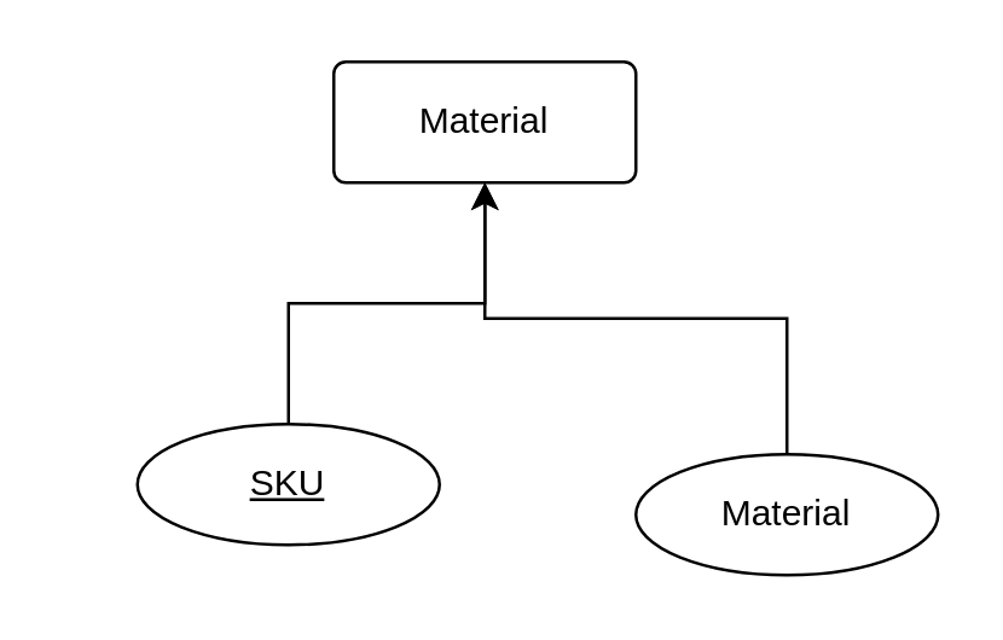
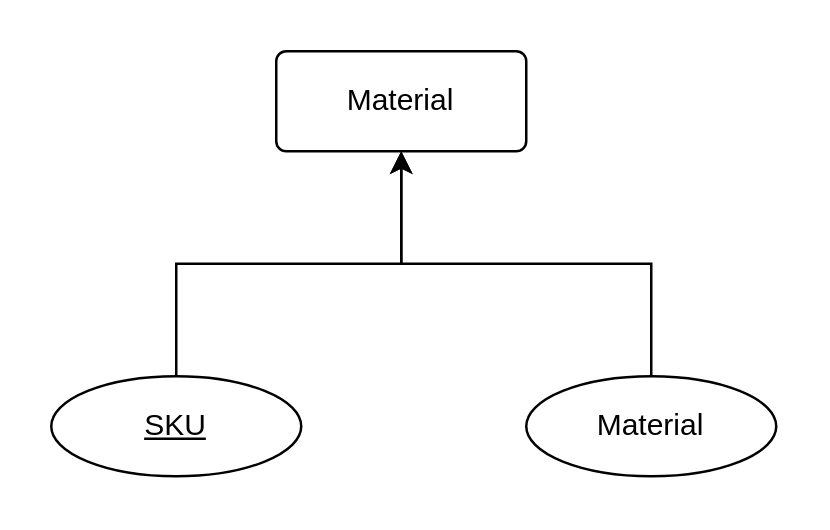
  <mxCell id="0" />
  <mxCell id="1" parent="0" />
  <mxCell id="2" value="Material" style="rounded=1;arcSize=10;whiteSpace=wrap;html=1;align=center;" vertex="1" parent="1"><mxGeometry x="110" y="20" width="100" height="40" as="geometry" /></mxCell>
  <mxCell id="3" style="edgeStyle=orthogonalEdgeStyle;rounded=0;orthogonalLoop=1;jettySize=auto;html=1;entryX=0.5;entryY=1;entryDx=0;entryDy=0;" edge="1" parent="1" source="4" target="2"><mxGeometry relative="1" as="geometry" /></mxCell>
- <mxCell id="4" value="SKU" style="ellipse;whiteSpace=wrap;html=1;align=center;fontStyle=4;" vertex="1" parent="1"><mxGeometry x="45" y="140" width="100" height="40" as="geometry" /></mxCell>
+ <mxCell id="4" value="SKU" style="ellipse;whiteSpace=wrap;html=1;align=center;fontStyle=4;" vertex="1" parent="1"><mxGeometry x="20" y="150" width="100" height="40" as="geometry" /></mxCell>
  <mxCell id="5" style="edgeStyle=orthogonalEdgeStyle;rounded=0;orthogonalLoop=1;jettySize=auto;html=1;exitX=0.5;exitY=0;exitDx=0;exitDy=0;entryX=0.5;entryY=1;entryDx=0;entryDy=0;" edge="1" parent="1" source="6" target="2"><mxGeometry relative="1" as="geometry" /></mxCell>
  <mxCell id="6" value="Material" style="ellipse;whiteSpace=wrap;html=1;align=center;" vertex="1" parent="1"><mxGeometry x="210" y="150" width="100" height="40" as="geometry" /></mxCell>
